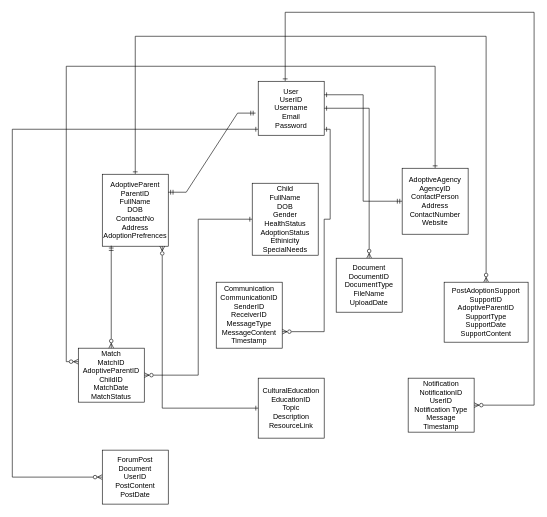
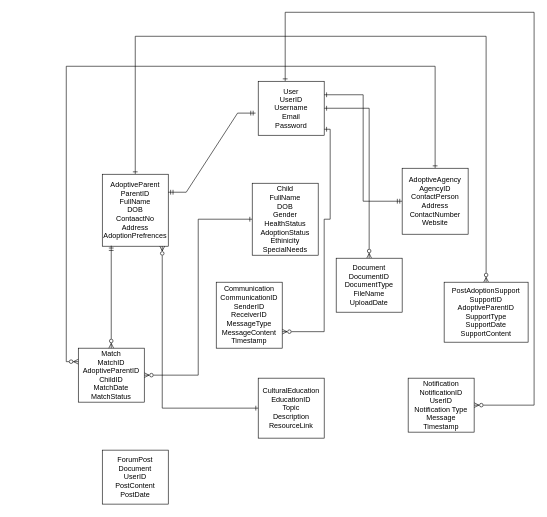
  <mxCell id="0" />
  <mxCell id="1" parent="0" />
  <mxCell id="2" style="edgeStyle=orthogonalEdgeStyle;rounded=0;orthogonalLoop=1;jettySize=auto;html=1;entryX=1;entryY=0.75;entryDx=0;entryDy=0;endArrow=ERzeroToMany;endFill=0;startArrow=ERone;startFill=0;" parent="1" source="6" target="17" edge="1"><mxGeometry relative="1" as="geometry"><Array as="points"><mxPoint x="550" y="215" /><mxPoint x="550" y="365" /><mxPoint x="540" y="365" /><mxPoint x="540" y="553" /></Array></mxGeometry></mxCell>
  <mxCell id="3" style="edgeStyle=orthogonalEdgeStyle;rounded=0;orthogonalLoop=1;jettySize=auto;html=1;entryX=0.5;entryY=0;entryDx=0;entryDy=0;endArrow=ERzeroToMany;endFill=0;startArrow=ERone;startFill=0;" parent="1" source="6" target="9" edge="1"><mxGeometry relative="1" as="geometry" /></mxCell>
- <mxCell id="4" style="edgeStyle=orthogonalEdgeStyle;rounded=0;orthogonalLoop=1;jettySize=auto;html=1;entryX=0;entryY=0.5;entryDx=0;entryDy=0;endArrow=ERzeroToMany;endFill=0;startArrow=ERone;startFill=0;" parent="1" source="6" target="14" edge="1"><mxGeometry relative="1" as="geometry"><mxPoint x="50" y="800" as="targetPoint" /><Array as="points"><mxPoint x="20" y="215" /><mxPoint x="20" y="795" /></Array></mxGeometry></mxCell>
  <mxCell id="5" style="edgeStyle=orthogonalEdgeStyle;rounded=0;orthogonalLoop=1;jettySize=auto;html=1;endArrow=ERzeroToMany;endFill=0;startArrow=ERone;startFill=0;" parent="1" source="6" target="10" edge="1"><mxGeometry relative="1" as="geometry"><Array as="points"><mxPoint x="475" y="20" /><mxPoint x="890" y="20" /><mxPoint x="890" y="675" /></Array></mxGeometry></mxCell>
  <mxCell id="6" value="User&lt;br&gt;UserID&lt;br&gt;Username&lt;br&gt;Email&lt;br&gt;Password" style="html=1;whiteSpace=wrap;" parent="1" vertex="1"><mxGeometry x="430" y="135" width="110" height="90" as="geometry" /></mxCell>
  <mxCell id="7" style="edgeStyle=orthogonalEdgeStyle;rounded=0;orthogonalLoop=1;jettySize=auto;html=1;entryX=0;entryY=0.5;entryDx=0;entryDy=0;startArrow=ERzeroToMany;startFill=0;endArrow=ERone;endFill=0;" parent="1" source="8" target="13" edge="1"><mxGeometry relative="1" as="geometry" /></mxCell>
  <mxCell id="8" value="Match&lt;br&gt;MatchID&lt;br&gt;AdoptiveParentID&lt;br&gt;ChildID&lt;br&gt;MatchDate&lt;br&gt;MatchStatus" style="html=1;whiteSpace=wrap;" parent="1" vertex="1"><mxGeometry x="130" y="580" width="110" height="90" as="geometry" /></mxCell>
  <mxCell id="9" value="Document&lt;br&gt;DocumentID&lt;br&gt;DocumentType&lt;br&gt;FileName&lt;br&gt;UploadDate" style="html=1;whiteSpace=wrap;" parent="1" vertex="1"><mxGeometry x="560" y="430" width="110" height="90" as="geometry" /></mxCell>
  <mxCell id="10" value="Notification&lt;br&gt;NotificationID&lt;br&gt;UserID&lt;br&gt;Notification Type&lt;br&gt;Message&lt;br&gt;Timestamp" style="html=1;whiteSpace=wrap;" parent="1" vertex="1"><mxGeometry x="680" y="630" width="110" height="90" as="geometry" /></mxCell>
  <mxCell id="11" style="edgeStyle=orthogonalEdgeStyle;rounded=0;orthogonalLoop=1;jettySize=auto;html=1;endArrow=ERzeroToMany;endFill=0;startArrow=ERone;startFill=0;" parent="1" source="12" target="16" edge="1"><mxGeometry relative="1" as="geometry"><Array as="points"><mxPoint x="225" y="60" /><mxPoint x="810" y="60" /></Array></mxGeometry></mxCell>
  <mxCell id="12" value="AdoptiveParent&lt;br&gt;ParentID&lt;br&gt;FullName&lt;br&gt;DOB&lt;br&gt;ContaactNo&lt;br&gt;Address&lt;br&gt;AdoptionPrefrences" style="html=1;whiteSpace=wrap;" parent="1" vertex="1"><mxGeometry x="170" y="290" width="110" height="120" as="geometry" /></mxCell>
  <mxCell id="13" value="Child&lt;br&gt;FullName&lt;br&gt;DOB&lt;br&gt;Gender&lt;br&gt;HealthStatus&lt;br&gt;AdoptionStatus&lt;br&gt;Ethinicity&lt;br&gt;SpecialNeeds" style="html=1;whiteSpace=wrap;" parent="1" vertex="1"><mxGeometry x="420" y="305" width="110" height="120" as="geometry" /></mxCell>
  <mxCell id="14" value="ForumPost&lt;br&gt;Document&lt;br&gt;UserID&lt;br&gt;PostContent&lt;br&gt;PostDate" style="html=1;whiteSpace=wrap;" parent="1" vertex="1"><mxGeometry x="170" y="750" width="110" height="90" as="geometry" /></mxCell>
  <mxCell id="15" value="CulturalEducation&lt;br&gt;EducationID&lt;br&gt;Topic&lt;br&gt;Description&lt;br&gt;ResourceLink" style="html=1;whiteSpace=wrap;" parent="1" vertex="1"><mxGeometry x="430" y="630" width="110" height="100" as="geometry" /></mxCell>
  <mxCell id="16" value="PostAdoptionSupport&lt;br&gt;SupportID&lt;br&gt;AdoptiveParentID&lt;br&gt;SupportType&lt;br&gt;SupportDate&lt;br&gt;SupportContent" style="html=1;whiteSpace=wrap;" parent="1" vertex="1"><mxGeometry x="740" y="470" width="140" height="100" as="geometry" /></mxCell>
  <mxCell id="17" value="Communication&lt;br&gt;CommunicationID&lt;br&gt;SenderID&lt;br&gt;ReceiverID&lt;br&gt;MessageType&lt;br&gt;MessageContent&lt;br&gt;Timestamp" style="html=1;whiteSpace=wrap;" parent="1" vertex="1"><mxGeometry x="360" y="470" width="110" height="110" as="geometry" /></mxCell>
  <mxCell id="18" style="edgeStyle=orthogonalEdgeStyle;rounded=0;orthogonalLoop=1;jettySize=auto;html=1;entryX=1;entryY=0.25;entryDx=0;entryDy=0;endArrow=ERone;endFill=0;startArrow=ERmandOne;startFill=0;" parent="1" source="20" target="6" edge="1"><mxGeometry relative="1" as="geometry" /></mxCell>
  <mxCell id="19" style="edgeStyle=orthogonalEdgeStyle;rounded=0;orthogonalLoop=1;jettySize=auto;html=1;entryX=0;entryY=0.25;entryDx=0;entryDy=0;startArrow=ERone;startFill=0;endArrow=ERzeroToMany;endFill=0;" parent="1" source="20" target="8" edge="1"><mxGeometry relative="1" as="geometry"><Array as="points"><mxPoint x="725" y="110" /><mxPoint x="110" y="110" /><mxPoint x="110" y="603" /></Array></mxGeometry></mxCell>
  <mxCell id="20" value="AdoptiveAgency&lt;br&gt;AgencyID&lt;br&gt;ContactPerson&lt;br&gt;Address&lt;br&gt;ContactNumber&lt;br&gt;Website" style="html=1;whiteSpace=wrap;" parent="1" vertex="1"><mxGeometry x="670" y="280" width="110" height="110" as="geometry" /></mxCell>
  <mxCell id="21" value="" style="edgeStyle=entityRelationEdgeStyle;fontSize=12;html=1;endArrow=ERmandOne;startArrow=ERmandOne;rounded=0;entryX=-0.04;entryY=0.59;entryDx=0;entryDy=0;entryPerimeter=0;exitX=1;exitY=0.25;exitDx=0;exitDy=0;exitPerimeter=0;" parent="1" source="12" target="6" edge="1"><mxGeometry width="100" height="100" relative="1" as="geometry"><mxPoint x="290" y="320" as="sourcePoint" /><mxPoint x="390" y="220" as="targetPoint" /></mxGeometry></mxCell>
  <mxCell id="22" style="edgeStyle=orthogonalEdgeStyle;rounded=0;orthogonalLoop=1;jettySize=auto;html=1;entryX=0.136;entryY=0.992;entryDx=0;entryDy=0;entryPerimeter=0;endArrow=ERmandOne;endFill=0;startArrow=ERzeroToMany;startFill=0;" parent="1" source="8" target="12" edge="1"><mxGeometry relative="1" as="geometry" /></mxCell>
  <mxCell id="23" style="edgeStyle=orthogonalEdgeStyle;rounded=0;orthogonalLoop=1;jettySize=auto;html=1;entryX=0.909;entryY=1;entryDx=0;entryDy=0;entryPerimeter=0;endArrow=ERzeroToMany;endFill=0;startArrow=ERone;startFill=0;" parent="1" source="15" target="12" edge="1"><mxGeometry relative="1" as="geometry" /></mxCell>
